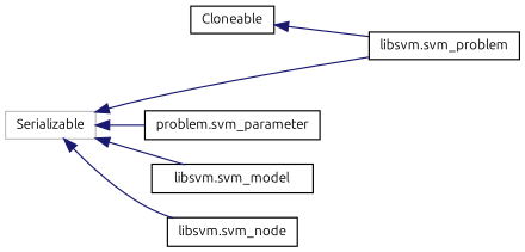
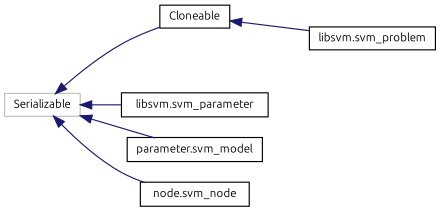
  digraph {
    fontname=Ubuntu
    rankdir=LR
    node [color=black fillcolor=white fontname=Ubuntu fontsize=10 shape=record style=filled]
    edge [color=midnightblue dir=back fontname=Ubuntu fontsize=10 labelfontname=Helvetica labelfontsize=10 style=solid]
    n1 [height=0.2 label=Cloneable width=0.4]
    n2 [height=0.2 label="libsvm.svm_problem" width=0.4]
-   n3 [height=0.2 label="problem.svm_parameter" width=0.4]
+   n3 [height=0.2 label="libsvm.svm_parameter" width=0.4]
    n4 [color=grey75 height=0.2 label=Serializable width=0.4]
-   n5 [height=0.2 label="libsvm.svm_model" width=0.4]
-   n6 [height=0.2 label="libsvm.svm_node" width=0.4]
+   n5 [height=0.2 label="parameter.svm_model" width=0.4]
+   n6 [height=0.2 label="node.svm_node" width=0.4]
    n1 -> n2
-   n4 -> n2
+   n4 -> n1
    n4 -> n3
    n4 -> n5
    n4 -> n6
  }
